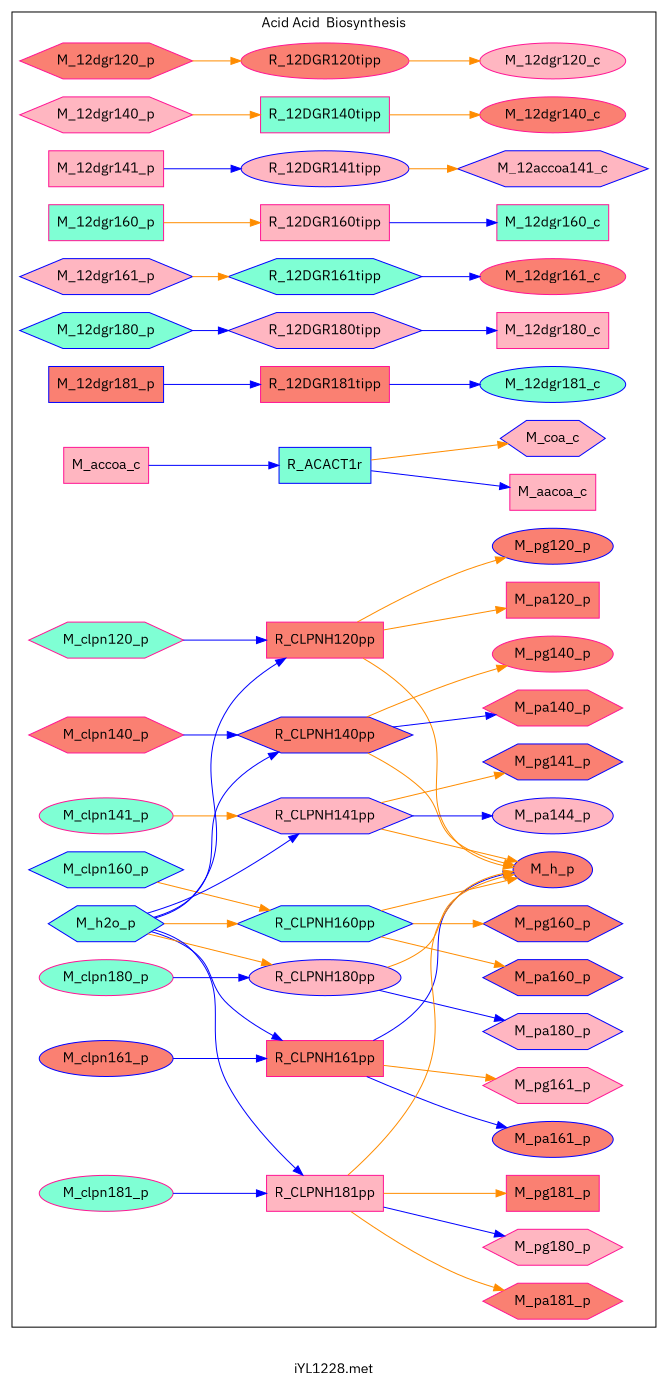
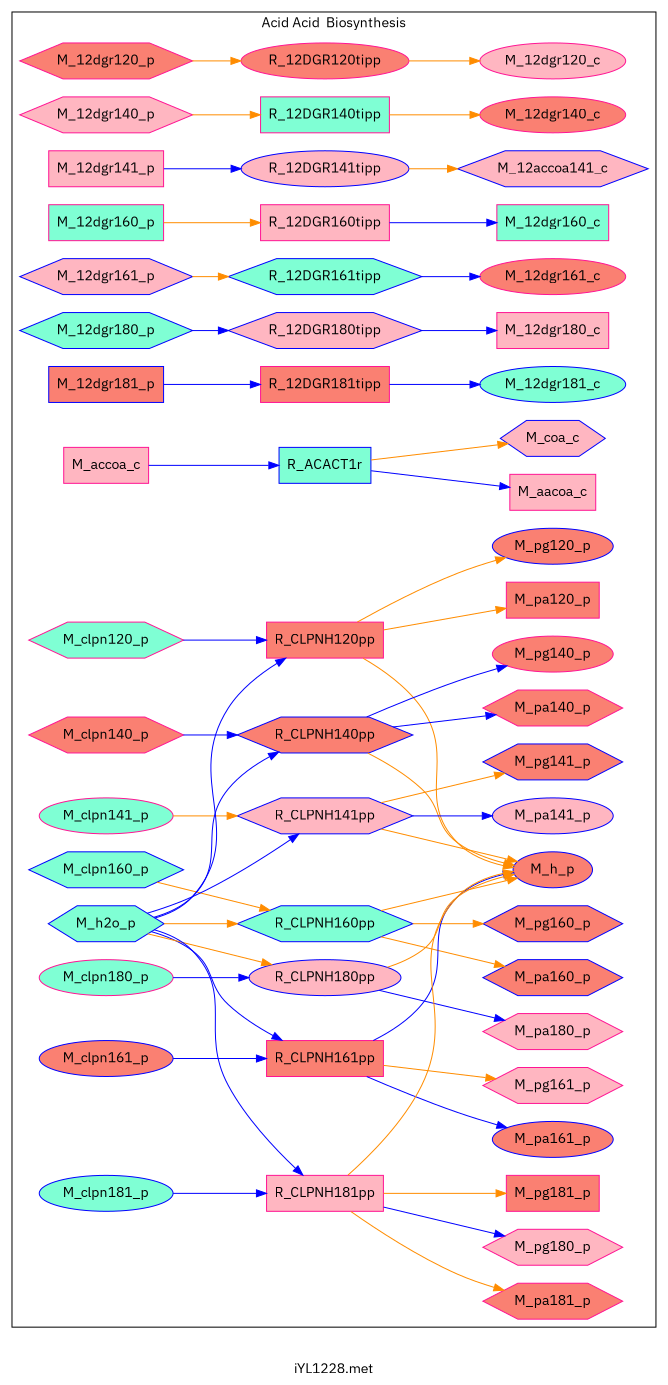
  digraph {
    fontname="IBM Plex Sans"
    label="iYL1228.met"
    rankdir=LR
    node [color=deeppink fillcolor=salmon fontname="IBM Plex Sans" shape=hexagon style=filled]
    edge [color=darkorange fontname="IBM Plex Sans"]
    n1 [fillcolor=lightpink label=M_12dgr120_c shape=ellipse]
    n2 [label=M_12dgr120_p]
    n3 [label=R_12DGR120tipp shape=ellipse]
    n4 [label=M_12dgr140_c shape=ellipse]
    n5 [fillcolor=lightpink label=M_12dgr140_p]
    n6 [fillcolor=aquamarine label=R_12DGR140tipp shape=box]
    n7 [color=blue fillcolor=lightpink label=M_12accoa141_c]
    n8 [fillcolor=lightpink label=M_12dgr141_p shape=box]
    n9 [color=blue fillcolor=lightpink label=R_12DGR141tipp shape=ellipse]
    n10 [fillcolor=aquamarine label=M_12dgr160_c shape=box]
    n11 [fillcolor=aquamarine label=M_12dgr160_p shape=box]
    n12 [fillcolor=lightpink label=R_12DGR160tipp shape=box]
    n13 [label=M_12dgr161_c shape=ellipse]
    n14 [color=blue fillcolor=lightpink label=M_12dgr161_p]
    n15 [color=blue fillcolor=aquamarine label=R_12DGR161tipp]
    n16 [fillcolor=lightpink label=M_12dgr180_c shape=box]
    n17 [color=blue fillcolor=aquamarine label=M_12dgr180_p]
    n18 [color=blue fillcolor=lightpink label=R_12DGR180tipp]
    n19 [color=blue fillcolor=aquamarine label=M_12dgr181_c shape=ellipse]
    n20 [color=blue label=M_12dgr181_p shape=box]
    n21 [label=R_12DGR181tipp shape=box]
    n22 [fillcolor=lightpink label=M_aacoa_c shape=box]
    n23 [fillcolor=lightpink label=M_accoa_c shape=box]
    n24 [color=blue fillcolor=aquamarine label=R_ACACT1r shape=box]
    n25 [fillcolor=aquamarine label=M_clpn120_p]
    n26 [label=R_CLPNH120pp shape=box]
    n27 [label=M_clpn140_p]
    n28 [color=blue label=R_CLPNH140pp]
    n29 [fillcolor=aquamarine label=M_clpn141_p shape=ellipse]
    n30 [color=blue fillcolor=lightpink label=R_CLPNH141pp]
    n31 [color=blue fillcolor=aquamarine label=M_clpn160_p]
    n32 [color=blue fillcolor=aquamarine label=R_CLPNH160pp]
    n33 [color=blue label=M_clpn161_p shape=ellipse]
    n34 [label=R_CLPNH161pp shape=box]
    n35 [fillcolor=aquamarine label=M_clpn180_p shape=ellipse]
    n36 [color=blue fillcolor=lightpink label=R_CLPNH180pp shape=ellipse]
-   n37 [fillcolor=aquamarine label=M_clpn181_p shape=ellipse]
+   n37 [color=blue fillcolor=aquamarine label=M_clpn181_p shape=ellipse]
    n38 [fillcolor=lightpink label=R_CLPNH181pp shape=box]
    n39 [color=blue fillcolor=lightpink label=M_coa_c]
    n40 [color=blue fillcolor=aquamarine label=M_h2o_p]
    n41 [color=blue label=M_h_p shape=ellipse]
    n42 [label=M_pa120_p shape=box]
    n43 [label=M_pa140_p]
-   n44 [color=blue fillcolor=lightpink label=M_pa144_p shape=ellipse]
+   n44 [color=blue fillcolor=lightpink label=M_pa141_p shape=ellipse]
    n45 [color=blue label=M_pa160_p]
    n46 [color=blue label=M_pa161_p shape=ellipse]
-   n47 [color=blue fillcolor=lightpink label=M_pa180_p]
+   n47 [fillcolor=lightpink label=M_pa180_p]
    n48 [label=M_pa181_p]
    n49 [color=blue label=M_pg120_p shape=ellipse]
    n50 [label=M_pg140_p shape=ellipse]
    n51 [color=blue label=M_pg141_p]
    n52 [color=blue label=M_pg160_p]
    n53 [fillcolor=lightpink label=M_pg161_p]
    n54 [fillcolor=lightpink label=M_pg180_p]
    n55 [label=M_pg181_p shape=box]
    subgraph cluster_1 {
      label="Acid Acid  Biosynthesis"
      n1
      n2
      n3
      n4
      n5
      n6
      n7
      n8
      n9
      n10
      n11
      n12
      n13
      n14
      n15
      n16
      n17
      n18
      n19
      n20
      n21
      n22
      n23
      n24
      n25
      n26
      n27
      n28
      n29
      n30
      n31
      n32
      n33
      n34
      n35
      n36
      n37
      n38
      n39
      n40
      n41
      n42
      n43
      n44
      n45
      n46
      n47
      n48
      n49
      n50
      n51
      n52
      n53
      n54
      n55
    }
    n2 -> n3
    n3 -> n1
    n5 -> n6
    n6 -> n4
    n8 -> n9 [color=blue]
    n9 -> n7
    n11 -> n12
    n12 -> n10 [color=blue]
    n14 -> n15
    n15 -> n13 [color=blue]
    n17 -> n18 [color=blue]
    n18 -> n16 [color=blue]
    n20 -> n21 [color=blue]
    n21 -> n19 [color=blue]
    n23 -> n24 [color=blue]
    n24 -> n22 [color=blue]
    n24 -> n39
    n25 -> n26 [color=blue]
    n26 -> n41
    n26 -> n42
    n26 -> n49
    n27 -> n28 [color=blue]
    n28 -> n41
    n28 -> n43 [color=blue]
-   n28 -> n50
+   n28 -> n50 [color=blue]
    n29 -> n30
    n30 -> n41
    n30 -> n44 [color=blue]
    n30 -> n51
    n31 -> n32
    n32 -> n41
    n32 -> n45
    n32 -> n52
    n33 -> n34 [color=blue]
    n34 -> n41 [color=blue]
    n34 -> n46 [color=blue]
    n34 -> n53
    n35 -> n36 [color=blue]
    n36 -> n41
    n36 -> n47 [color=blue]
    n37 -> n38 [color=blue]
    n38 -> n41
    n38 -> n48
    n38 -> n54 [color=blue]
    n38 -> n55
    n40 -> n26 [color=blue]
    n40 -> n28 [color=blue]
    n40 -> n30 [color=blue]
    n40 -> n32
    n40 -> n34 [color=blue]
    n40 -> n36
    n40 -> n38 [color=blue]
  }
